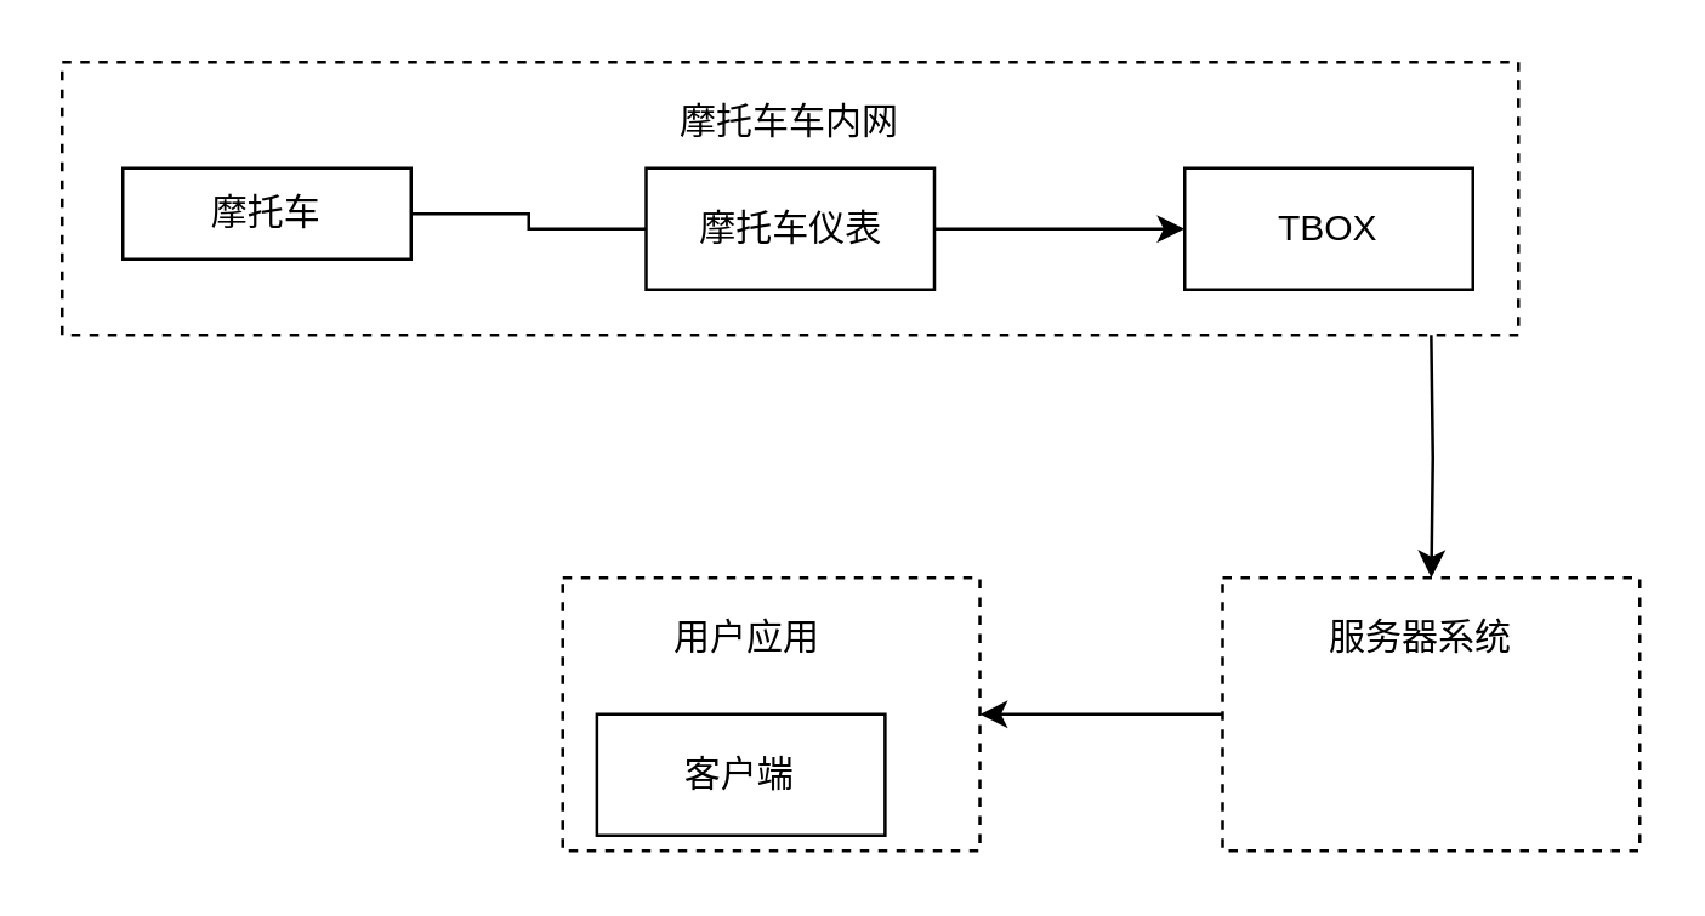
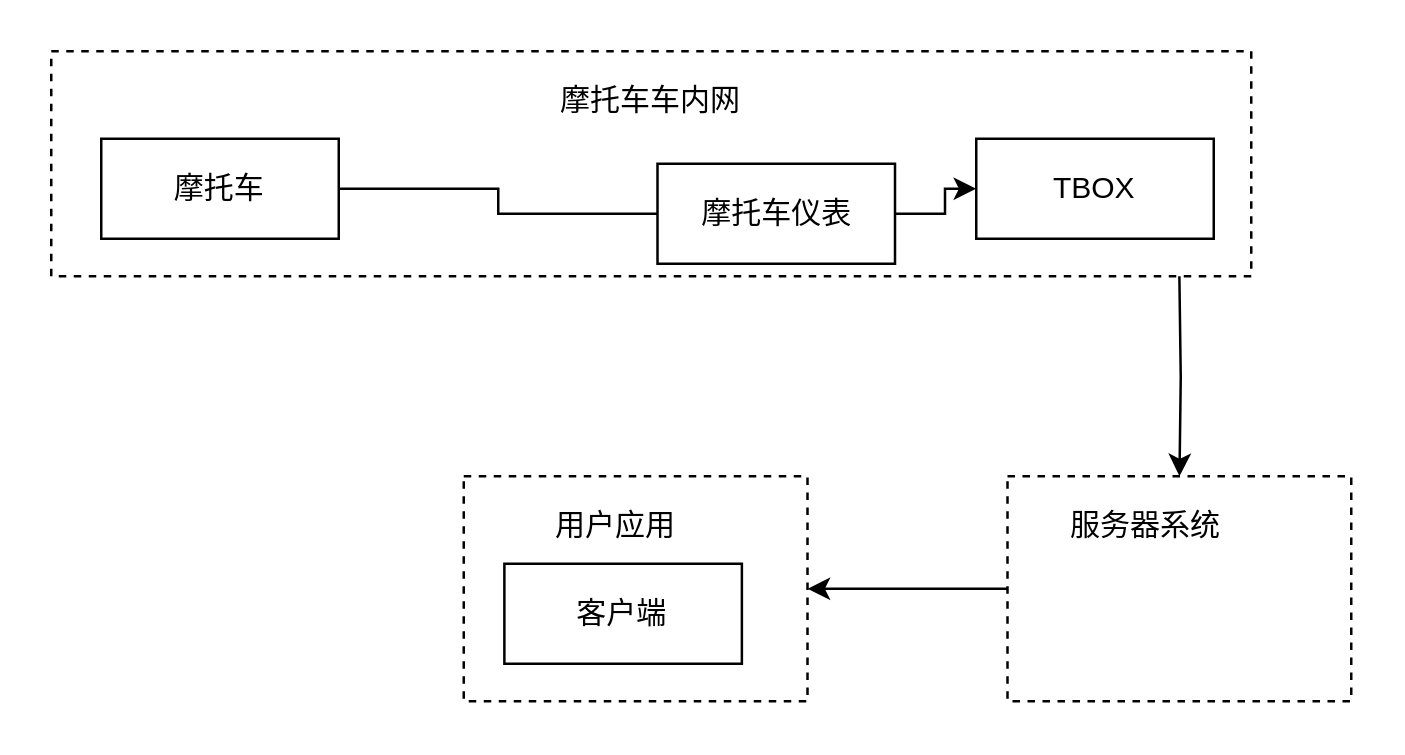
  <mxCell id="0" />
  <mxCell id="1" parent="0" />
  <mxCell id="2" value="" style="rounded=0;whiteSpace=wrap;html=1;strokeColor=default;fillColor=none;dashed=1;" vertex="1" parent="1"><mxGeometry x="20" y="20" width="480" height="90" as="geometry" /></mxCell>
  <mxCell id="3" value="" style="edgeStyle=orthogonalEdgeStyle;rounded=0;orthogonalLoop=1;jettySize=auto;html=1;endArrow=none;" edge="1" parent="1" source="4" target="6"><mxGeometry relative="1" as="geometry" /></mxCell>
- <mxCell id="4" value="摩托车" style="rounded=0;whiteSpace=wrap;html=1;fillColor=default;strokeColor=default;" vertex="1" parent="1"><mxGeometry x="40" y="55" width="95" height="30" as="geometry" /></mxCell>
+ <mxCell id="4" value="摩托车" style="rounded=0;whiteSpace=wrap;html=1;fillColor=default;strokeColor=default;" vertex="1" parent="1"><mxGeometry x="40" y="55" width="95" height="40" as="geometry" /></mxCell>
  <mxCell id="5" value="" style="edgeStyle=orthogonalEdgeStyle;rounded=0;orthogonalLoop=1;jettySize=auto;html=1;" edge="1" parent="1" source="6" target="8"><mxGeometry relative="1" as="geometry" /></mxCell>
- <mxCell id="6" value="摩托车仪表" style="rounded=0;whiteSpace=wrap;html=1;fillColor=default;strokeColor=default;" vertex="1" parent="1"><mxGeometry x="212.5" y="55" width="95" height="40" as="geometry" /></mxCell>
+ <mxCell id="6" value="摩托车仪表" style="rounded=0;whiteSpace=wrap;html=1;fillColor=default;strokeColor=default;" vertex="1" parent="1"><mxGeometry x="262.5" y="65" width="95" height="40" as="geometry" /></mxCell>
  <mxCell id="7" value="" style="edgeStyle=orthogonalEdgeStyle;rounded=0;orthogonalLoop=1;jettySize=auto;html=1;" edge="1" parent="1" target="11"><mxGeometry relative="1" as="geometry"><mxPoint x="471.25" y="110" as="sourcePoint" /></mxGeometry></mxCell>
  <mxCell id="8" value="TBOX" style="rounded=0;whiteSpace=wrap;html=1;fillColor=default;strokeColor=default;" vertex="1" parent="1"><mxGeometry x="390" y="55" width="95" height="40" as="geometry" /></mxCell>
  <mxCell id="9" value="摩托车车内网" style="text;html=1;strokeColor=none;fillColor=none;align=center;verticalAlign=middle;whiteSpace=wrap;rounded=0;dashed=1;" vertex="1" parent="1"><mxGeometry x="205" y="25" width="110" height="30" as="geometry" /></mxCell>
  <mxCell id="10" value="" style="edgeStyle=orthogonalEdgeStyle;rounded=0;orthogonalLoop=1;jettySize=auto;html=1;" edge="1" parent="1" source="11" target="13"><mxGeometry relative="1" as="geometry" /></mxCell>
  <mxCell id="11" value="" style="rounded=0;whiteSpace=wrap;html=1;strokeColor=default;fillColor=none;dashed=1;" vertex="1" parent="1"><mxGeometry x="402.5" y="190" width="137.5" height="90" as="geometry" /></mxCell>
- <mxCell id="12" value="服务器系统" style="text;html=1;strokeColor=none;fillColor=none;align=center;verticalAlign=middle;whiteSpace=wrap;rounded=0;dashed=1;" vertex="1" parent="1"><mxGeometry x="417.5" y="195" width="100" height="30" as="geometry" /></mxCell>
+ <mxCell id="12" value="服务器系统" style="text;html=1;strokeColor=none;fillColor=none;align=center;verticalAlign=middle;whiteSpace=wrap;rounded=0;dashed=1;" vertex="1" parent="1"><mxGeometry x="407.5" y="195" width="100" height="30" as="geometry" /></mxCell>
  <mxCell id="13" value="" style="rounded=0;whiteSpace=wrap;html=1;strokeColor=default;fillColor=none;dashed=1;" vertex="1" parent="1"><mxGeometry x="185" y="190" width="137.5" height="90" as="geometry" /></mxCell>
- <mxCell id="14" value="客户端" style="rounded=0;whiteSpace=wrap;html=1;fillColor=default;strokeColor=default;" vertex="1" parent="1"><mxGeometry x="196.25" y="235" width="95" height="40" as="geometry" /></mxCell>
+ <mxCell id="14" value="客户端" style="rounded=0;whiteSpace=wrap;html=1;fillColor=default;strokeColor=default;" vertex="1" parent="1"><mxGeometry x="201.25" y="225" width="95" height="40" as="geometry" /></mxCell>
  <mxCell id="15" value="用户应用" style="text;html=1;strokeColor=none;fillColor=none;align=center;verticalAlign=middle;whiteSpace=wrap;rounded=0;dashed=1;" vertex="1" parent="1"><mxGeometry x="196.25" y="195" width="100" height="30" as="geometry" /></mxCell>
